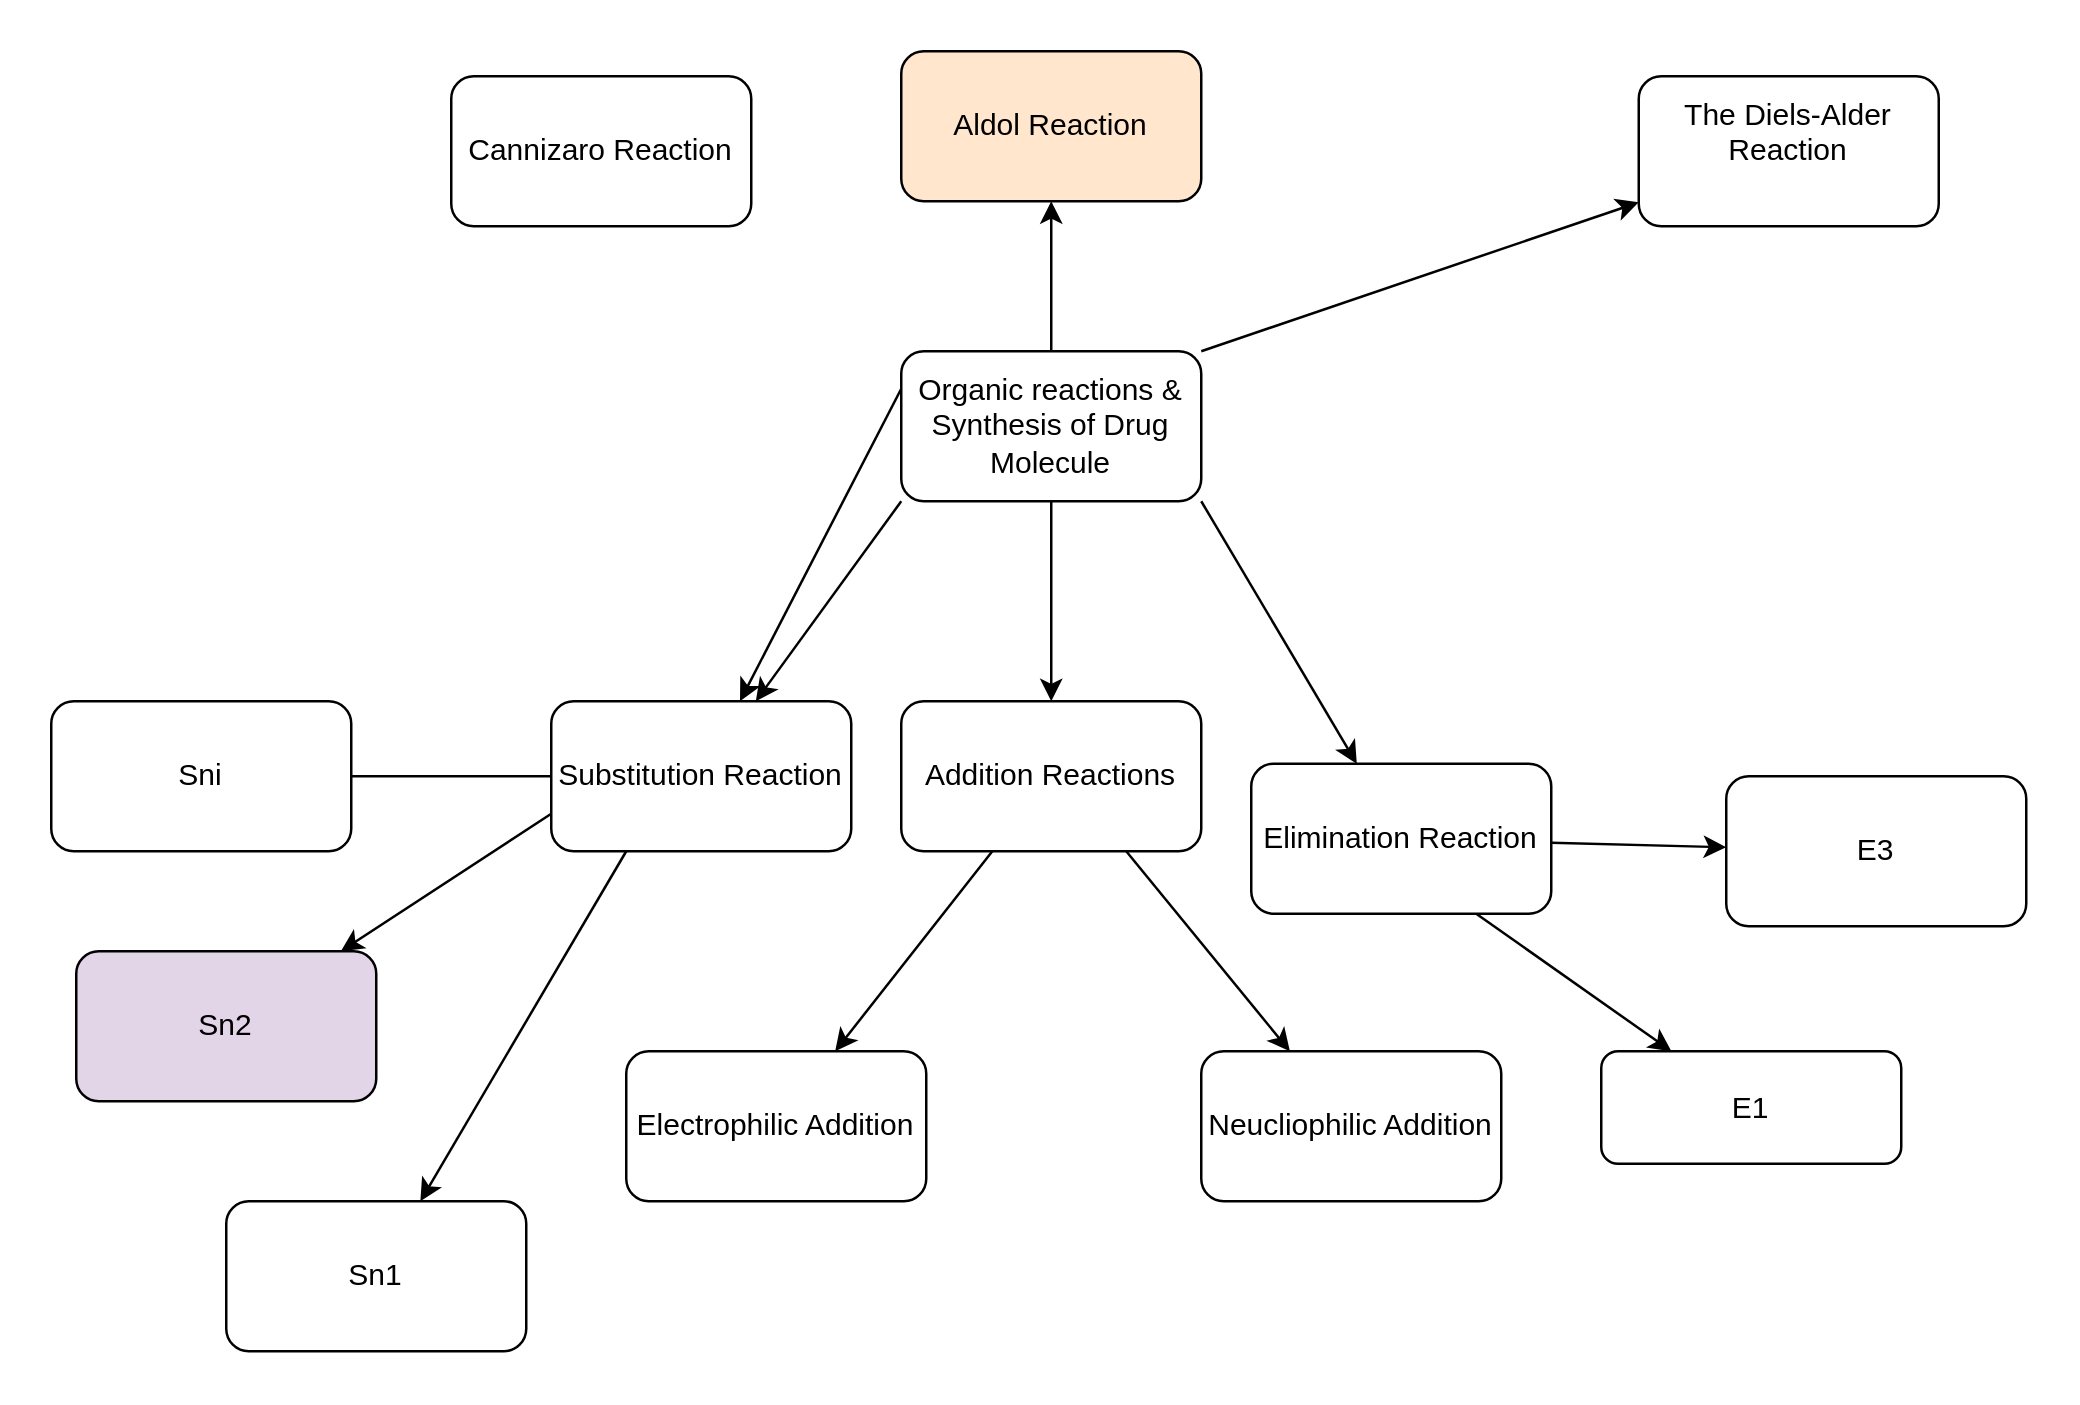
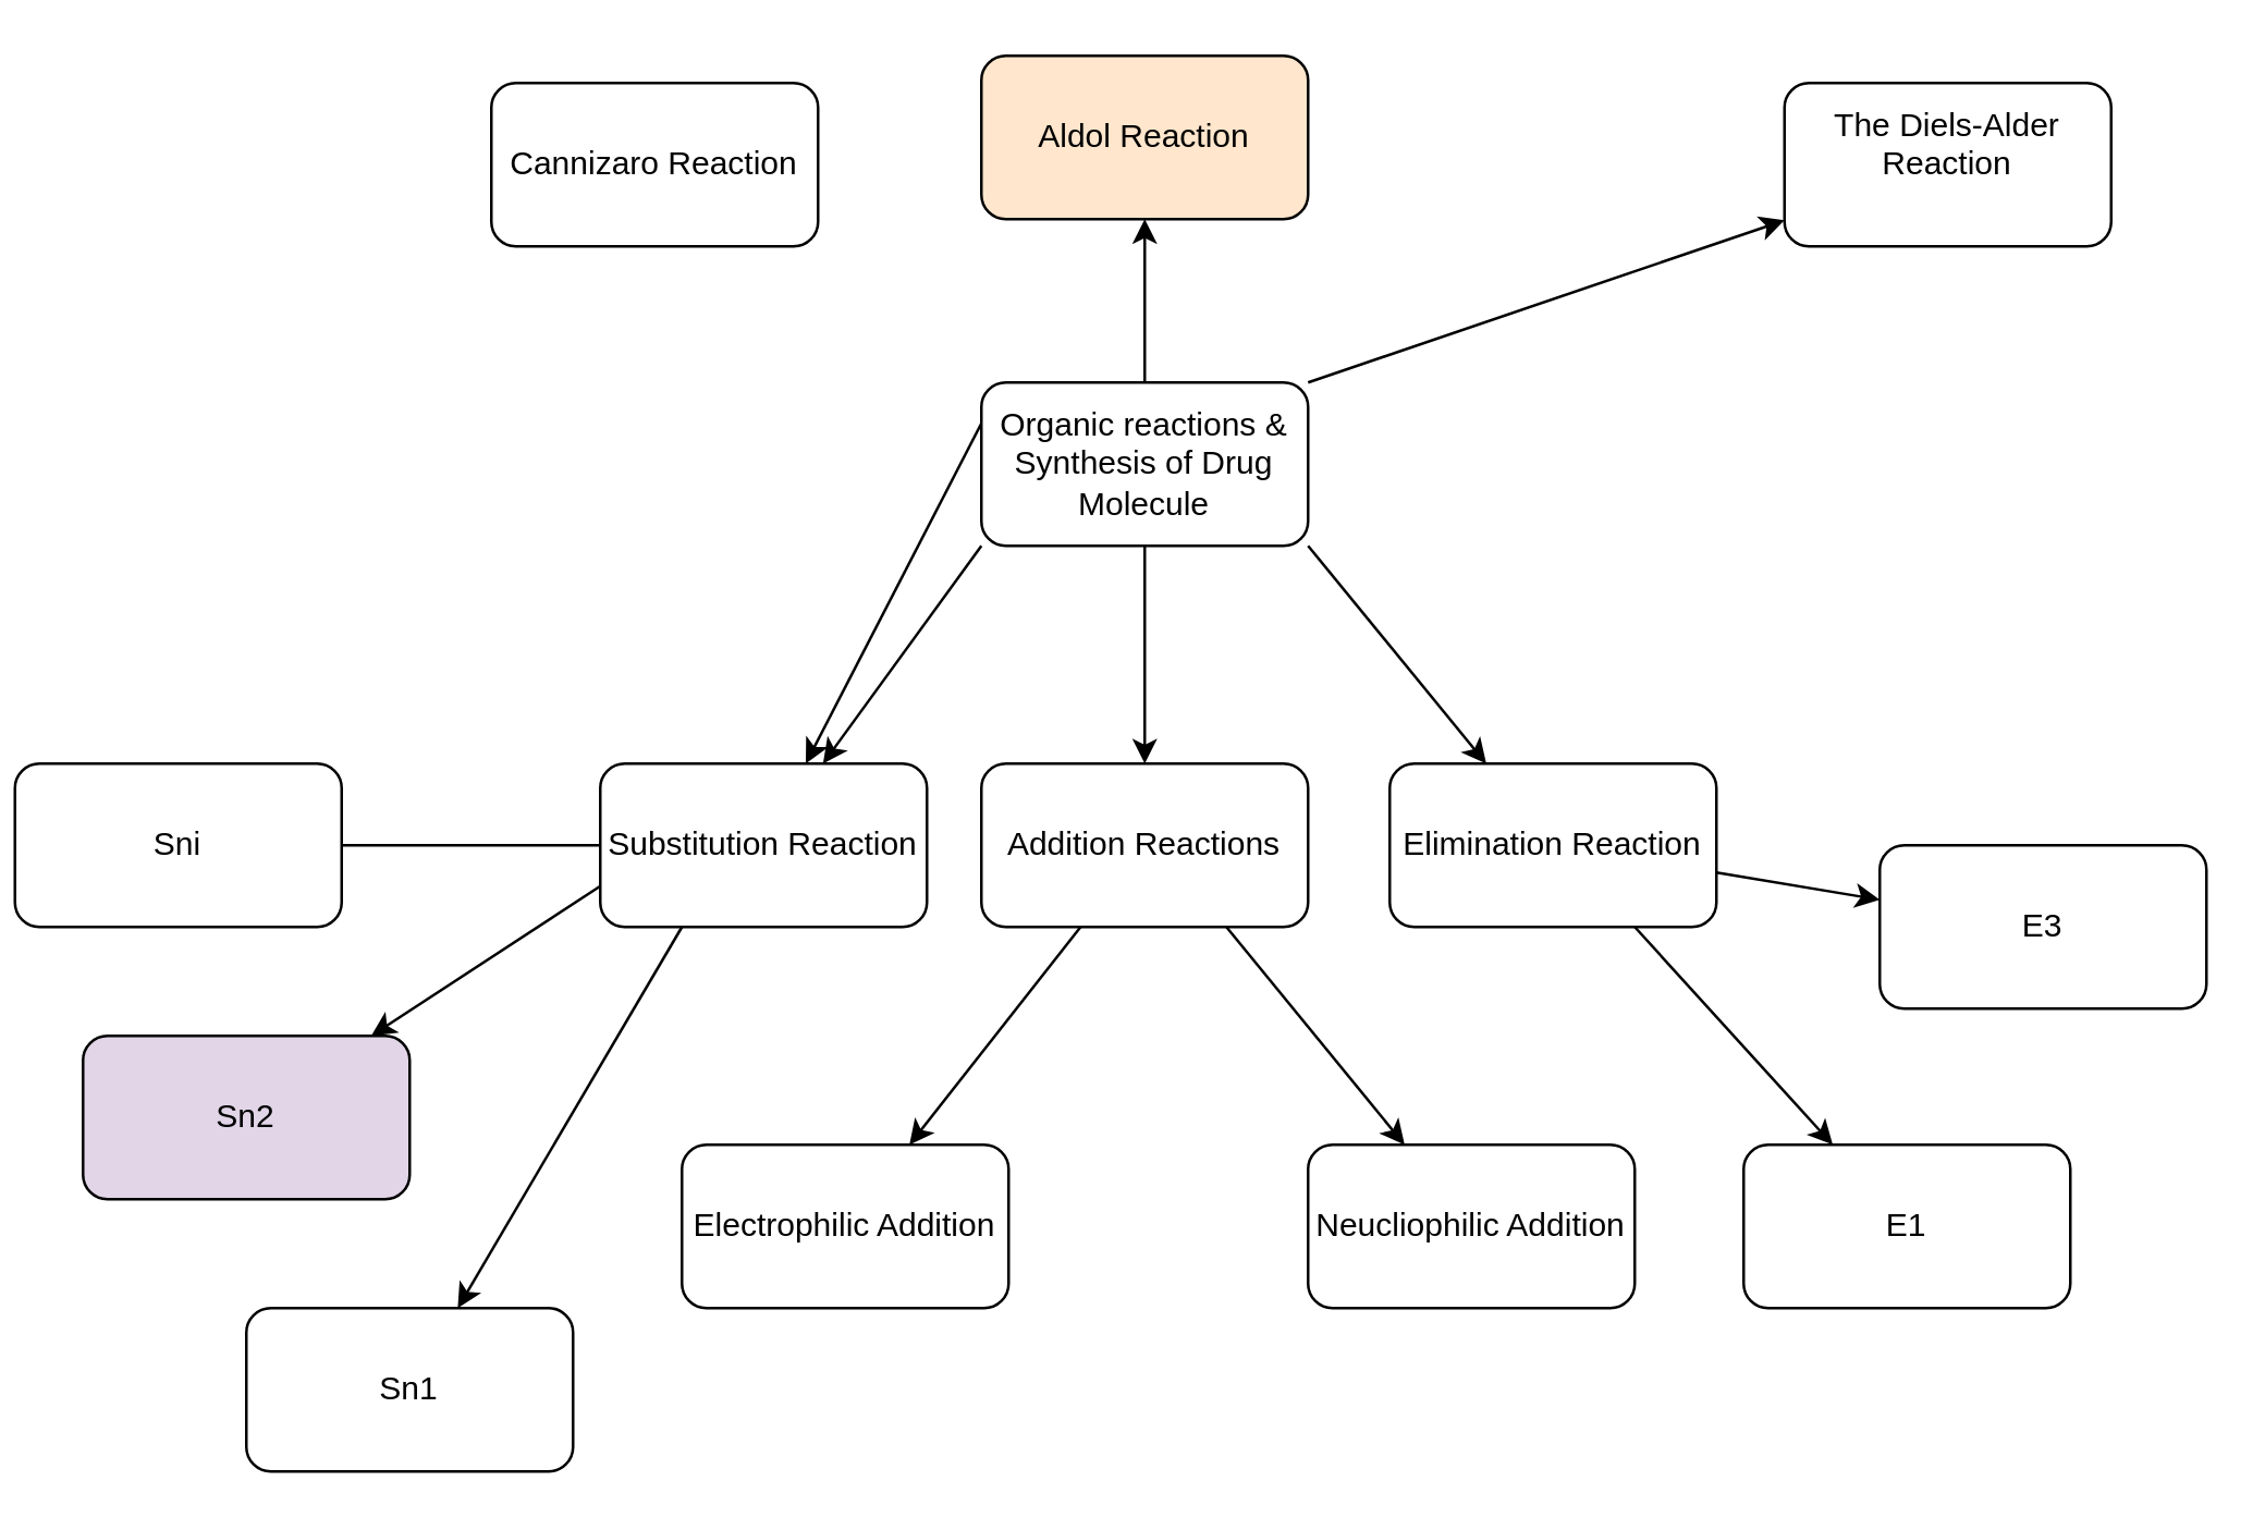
  <mxCell id="0" />
  <mxCell id="1" parent="0" />
  <mxCell id="2" value="" style="edgeStyle=none;html=1;" edge="1" parent="1" source="8" target="11"><mxGeometry relative="1" as="geometry" /></mxCell>
  <mxCell id="3" style="edgeStyle=none;html=1;" edge="1" parent="1"><mxGeometry relative="1" as="geometry"><mxPoint x="301.818" y="280" as="targetPoint" /><mxPoint x="360" y="200" as="sourcePoint" /></mxGeometry></mxCell>
  <mxCell id="4" style="edgeStyle=none;html=1;exitX=1;exitY=1;exitDx=0;exitDy=0;" edge="1" parent="1" source="8" target="14"><mxGeometry relative="1" as="geometry"><mxPoint x="570" y="280" as="targetPoint" /></mxGeometry></mxCell>
  <mxCell id="5" style="edgeStyle=none;html=1;exitX=0;exitY=0.25;exitDx=0;exitDy=0;" edge="1" parent="1" source="8" target="18"><mxGeometry relative="1" as="geometry"><mxPoint x="240" y="110" as="targetPoint" /></mxGeometry></mxCell>
  <mxCell id="6" style="edgeStyle=none;html=1;exitX=0.5;exitY=0;exitDx=0;exitDy=0;" edge="1" parent="1" source="8" target="27"><mxGeometry relative="1" as="geometry"><mxPoint x="419.615" y="80" as="targetPoint" /></mxGeometry></mxCell>
  <mxCell id="7" style="edgeStyle=none;html=1;exitX=1;exitY=0;exitDx=0;exitDy=0;" edge="1" parent="1" source="8" target="28"><mxGeometry relative="1" as="geometry"><mxPoint x="560" y="90" as="targetPoint" /></mxGeometry></mxCell>
  <mxCell id="8" value="Organic reactions &amp;amp; Synthesis of Drug Molecule" style="rounded=1;whiteSpace=wrap;html=1;" vertex="1" parent="1"><mxGeometry x="360" y="140" width="120" height="60" as="geometry" /></mxCell>
  <mxCell id="9" value="" style="edgeStyle=none;html=1;" edge="1" parent="1" source="11" target="19"><mxGeometry relative="1" as="geometry" /></mxCell>
  <mxCell id="10" style="edgeStyle=none;html=1;exitX=0.75;exitY=1;exitDx=0;exitDy=0;" edge="1" parent="1" source="11" target="20"><mxGeometry relative="1" as="geometry"><mxPoint x="520" y="420" as="targetPoint" /></mxGeometry></mxCell>
  <mxCell id="11" value="Addition Reactions" style="whiteSpace=wrap;html=1;rounded=1;" vertex="1" parent="1"><mxGeometry x="360" y="280" width="120" height="60" as="geometry" /></mxCell>
  <mxCell id="12" style="edgeStyle=none;html=1;exitX=0.75;exitY=1;exitDx=0;exitDy=0;" edge="1" parent="1" source="14" target="24"><mxGeometry relative="1" as="geometry"><mxPoint x="680" y="430" as="targetPoint" /></mxGeometry></mxCell>
  <mxCell id="13" value="" style="edgeStyle=none;html=1;" edge="1" parent="1" source="14" target="25"><mxGeometry relative="1" as="geometry" /></mxCell>
- <mxCell id="14" value="Elimination Reaction" style="rounded=1;whiteSpace=wrap;html=1;" vertex="1" parent="1"><mxGeometry x="500" y="305" width="120" height="60" as="geometry" /></mxCell>
+ <mxCell id="14" value="Elimination Reaction" style="rounded=1;whiteSpace=wrap;html=1;" vertex="1" parent="1"><mxGeometry x="510" y="280" width="120" height="60" as="geometry" /></mxCell>
  <mxCell id="15" style="edgeStyle=none;html=1;exitX=0.25;exitY=1;exitDx=0;exitDy=0;" edge="1" parent="1" source="18" target="21"><mxGeometry relative="1" as="geometry"><mxPoint x="150" y="500" as="targetPoint" /></mxGeometry></mxCell>
  <mxCell id="16" style="edgeStyle=none;html=1;exitX=0;exitY=0.75;exitDx=0;exitDy=0;" edge="1" parent="1" source="18" target="22"><mxGeometry relative="1" as="geometry"><mxPoint x="120" y="390" as="targetPoint" /></mxGeometry></mxCell>
  <mxCell id="17" value="" style="edgeStyle=none;html=1;endArrow=none;" edge="1" parent="1" source="18" target="23"><mxGeometry relative="1" as="geometry" /></mxCell>
  <mxCell id="18" value="Substitution Reaction" style="rounded=1;whiteSpace=wrap;html=1;" vertex="1" parent="1"><mxGeometry x="220" y="280" width="120" height="60" as="geometry" /></mxCell>
  <mxCell id="19" value="Electrophilic Addition" style="rounded=1;whiteSpace=wrap;html=1;" vertex="1" parent="1"><mxGeometry x="250" y="420" width="120" height="60" as="geometry" /></mxCell>
  <mxCell id="20" value="Neucliophilic Addition" style="rounded=1;whiteSpace=wrap;html=1;" vertex="1" parent="1"><mxGeometry x="480" y="420" width="120" height="60" as="geometry" /></mxCell>
  <mxCell id="21" value="Sn1" style="rounded=1;whiteSpace=wrap;html=1;" vertex="1" parent="1"><mxGeometry x="90" y="480" width="120" height="60" as="geometry" /></mxCell>
  <mxCell id="22" value="Sn2" style="rounded=1;whiteSpace=wrap;html=1;fillColor=#e1d5e7;" vertex="1" parent="1"><mxGeometry x="30" y="380" width="120" height="60" as="geometry" /></mxCell>
- <mxCell id="23" value="Sni" style="whiteSpace=wrap;html=1;rounded=1;" vertex="1" parent="1"><mxGeometry x="20" y="280" width="120" height="60" as="geometry" /></mxCell>
- <mxCell id="24" value="E1" style="rounded=1;whiteSpace=wrap;html=1;" vertex="1" parent="1"><mxGeometry x="640" y="420" width="120" height="45" as="geometry" /></mxCell>
+ <mxCell id="23" value="Sni" style="whiteSpace=wrap;html=1;rounded=1;" vertex="1" parent="1"><mxGeometry x="5" y="280" width="120" height="60" as="geometry" /></mxCell>
+ <mxCell id="24" value="E1" style="rounded=1;whiteSpace=wrap;html=1;" vertex="1" parent="1"><mxGeometry x="640" y="420" width="120" height="60" as="geometry" /></mxCell>
  <mxCell id="25" value="E3" style="whiteSpace=wrap;html=1;rounded=1;" vertex="1" parent="1"><mxGeometry x="690" y="310" width="120" height="60" as="geometry" /></mxCell>
  <mxCell id="26" value="Cannizaro Reaction" style="rounded=1;whiteSpace=wrap;html=1;" vertex="1" parent="1"><mxGeometry x="180" y="30" width="120" height="60" as="geometry" /></mxCell>
  <mxCell id="27" value="Aldol Reaction" style="rounded=1;whiteSpace=wrap;html=1;fillColor=#ffe6cc;" vertex="1" parent="1"><mxGeometry x="359.995" y="20" width="120" height="60" as="geometry" /></mxCell>
  <mxCell id="28" value="&#10;The Diels-Alder Reaction&#10;&#10;" style="rounded=1;whiteSpace=wrap;html=1;" vertex="1" parent="1"><mxGeometry x="655" y="30" width="120" height="60" as="geometry" /></mxCell>
